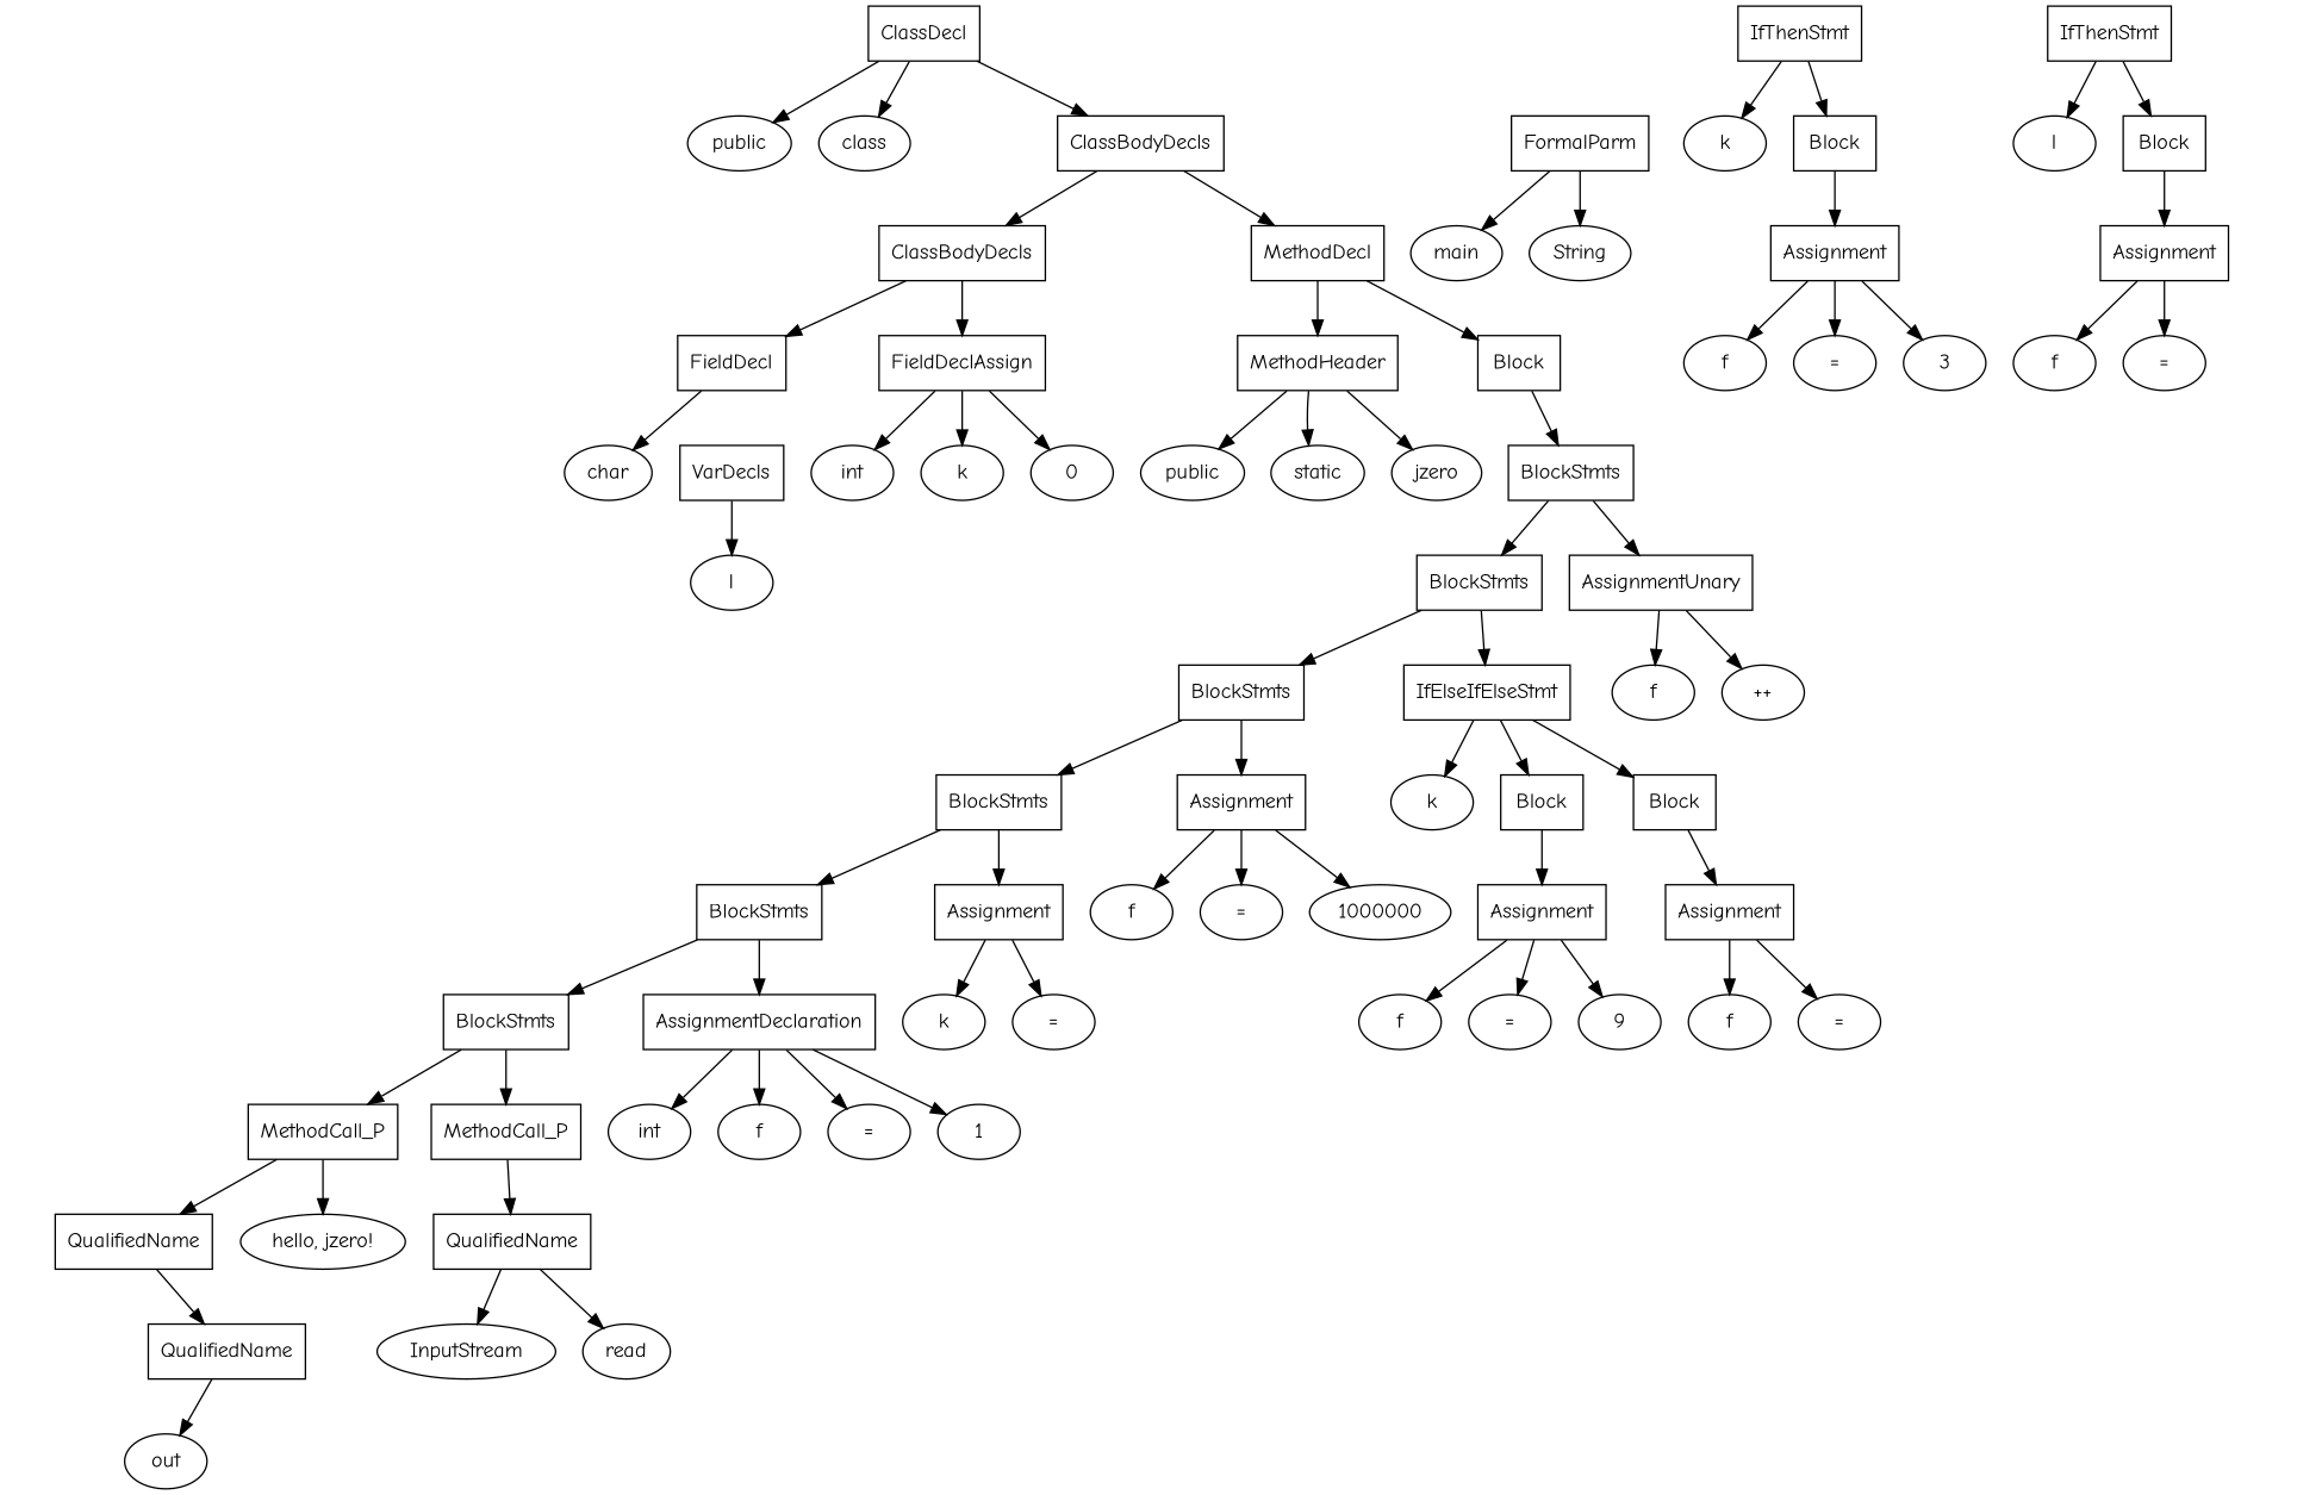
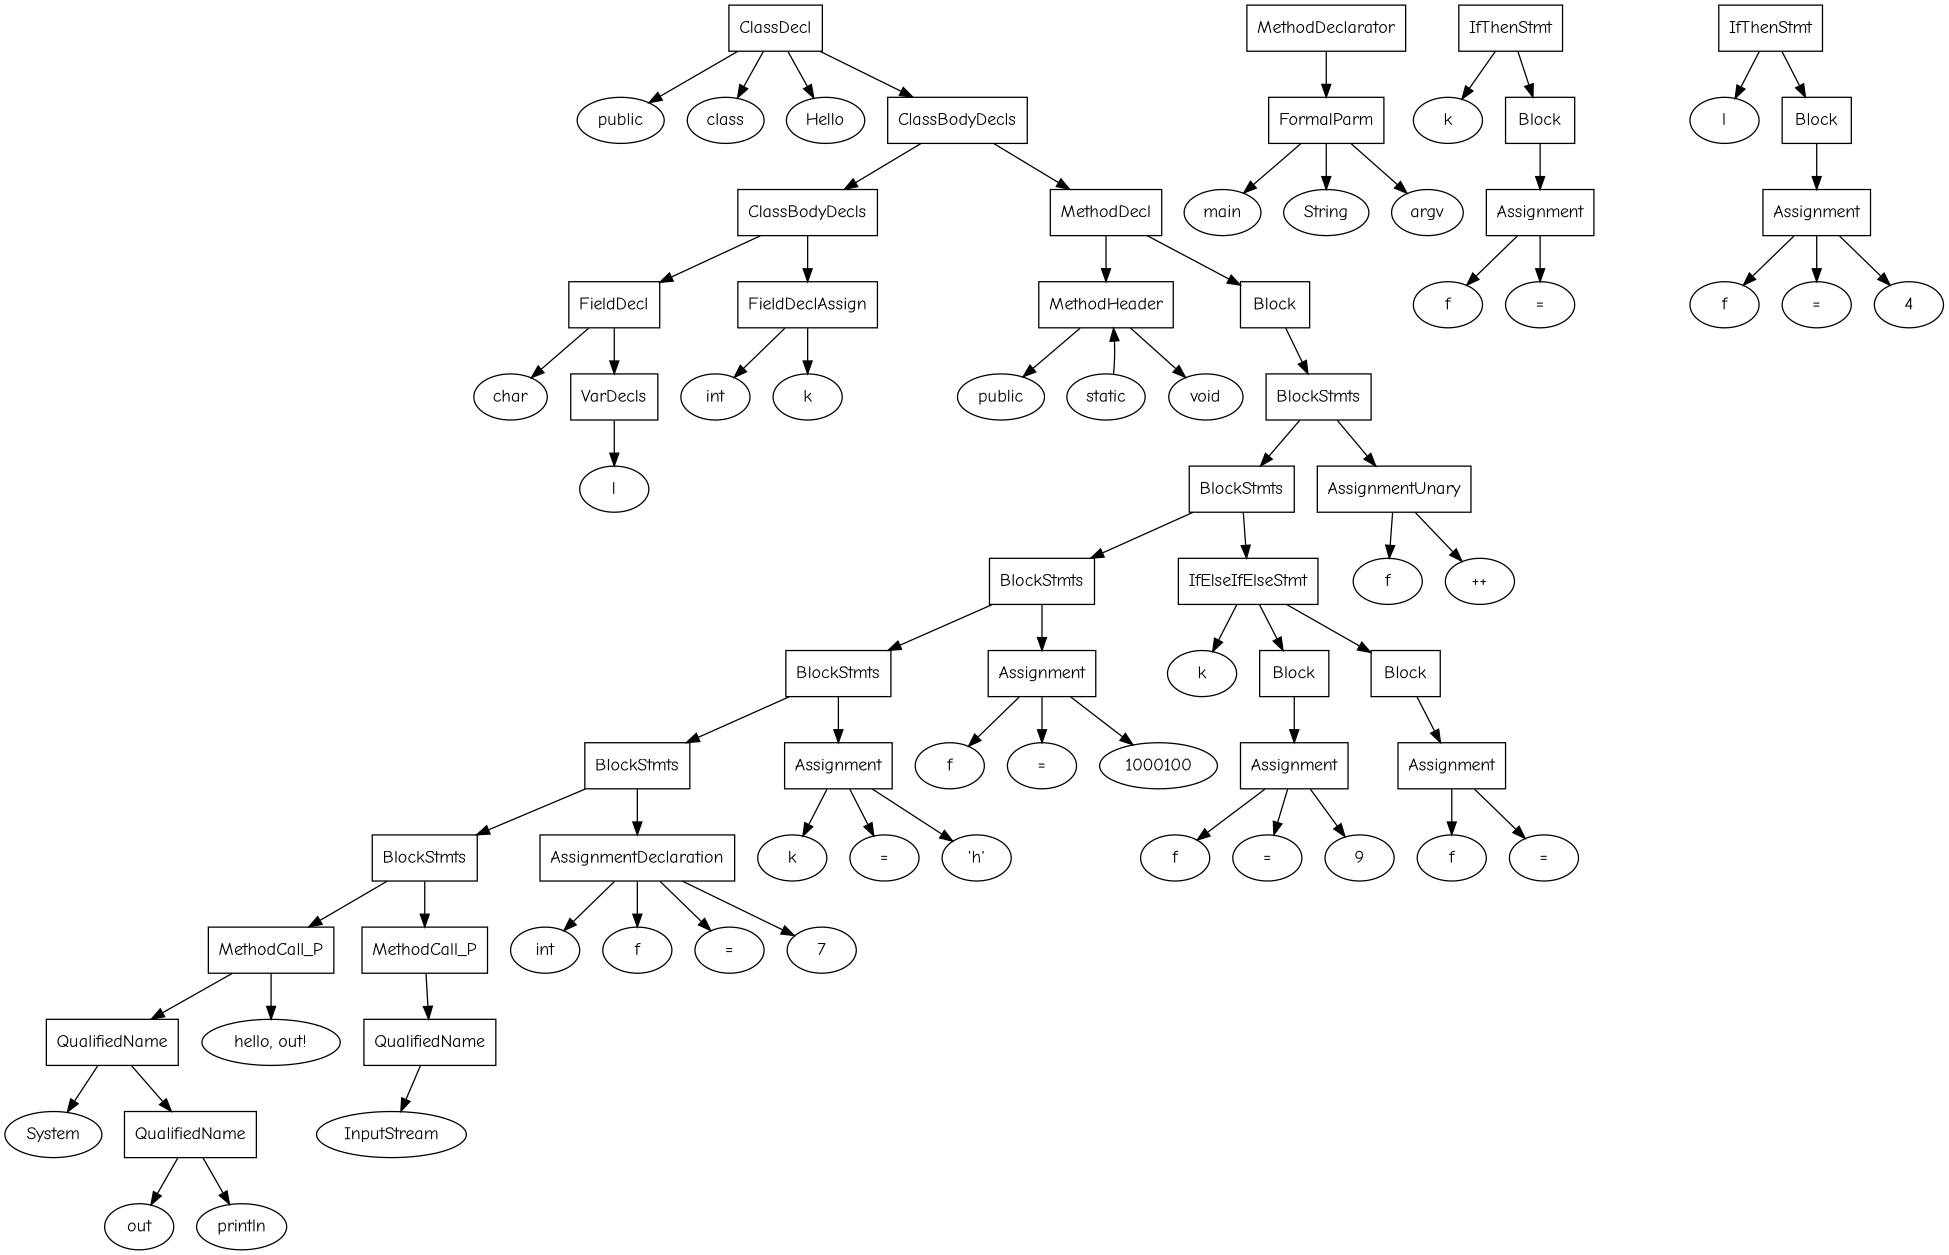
  digraph {
    fontname="Comic Neue"
    node [fontname="Comic Neue"]
    edge [fontname="Comic Neue"]
    n1 [label=ClassDecl shape=rectangle]
    n2 [label=public]
    n3 [label=class]
+   n4 [label=Hello]
    n5 [label=ClassBodyDecls shape=rectangle]
    n6 [label=ClassBodyDecls shape=rectangle]
    n7 [label=MethodDecl shape=rectangle]
    n8 [label=FieldDecl shape=rectangle]
    n9 [label=FieldDeclAssign shape=rectangle]
    n10 [label=MethodHeader shape=rectangle]
    n11 [label=Block shape=rectangle]
    n12 [label=char]
    n13 [label=VarDecls shape=rectangle]
    n14 [label=int]
    n15 [label=k]
-   n16 [label=0]
    n17 [label=l]
    n18 [label=public]
    n19 [label=static]
-   n20 [label=jzero]
+   n20 [label=void]
    n21 [label=BlockStmts shape=rectangle]
+   n22 [label=MethodDeclarator shape=rectangle]
    n23 [label=FormalParm shape=rectangle]
    n24 [label=main]
    n25 [label=String]
+   n26 [label=argv]
    n27 [label=BlockStmts shape=rectangle]
    n28 [label=AssignmentUnary shape=rectangle]
    n29 [label=BlockStmts shape=rectangle]
    n30 [label=IfElseIfElseStmt shape=rectangle]
    n31 [label=f]
    n32 [label="++"]
    n33 [label=BlockStmts shape=rectangle]
    n34 [label=Assignment shape=rectangle]
    n35 [label=k]
    n36 [label=Block shape=rectangle]
    n37 [label=Block shape=rectangle]
    n38 [label=BlockStmts shape=rectangle]
    n39 [label=Assignment shape=rectangle]
    n40 [label=f]
    n41 [label="="]
-   n42 [label=1000000]
+   n42 [label=1000100]
    n43 [label=BlockStmts shape=rectangle]
    n44 [label=AssignmentDeclaration shape=rectangle]
    n45 [label=k]
    n46 [label="="]
+   n47 [label="'h'"]
    n48 [label=MethodCall_P shape=rectangle]
    n49 [label=MethodCall_P shape=rectangle]
    n50 [label=int]
    n51 [label=f]
    n52 [label="="]
-   n53 [label=1]
+   n53 [label=7]
    n54 [label=QualifiedName shape=rectangle]
-   n55 [label="hello, jzero!"]
+   n55 [label="hello, out!"]
    n56 [label=QualifiedName shape=rectangle]
+   n57 [label=System]
    n58 [label=QualifiedName shape=rectangle]
    n59 [label=out]
+   n60 [label=println]
    n61 [label=InputStream]
-   n62 [label=read]
    n63 [label=Assignment shape=rectangle]
    n64 [label=Assignment shape=rectangle]
    n65 [label=f]
    n66 [label="="]
    n67 [label=9]
    n68 [label=IfThenStmt shape=rectangle]
    n69 [label=k]
    n70 [label=Block shape=rectangle]
    n71 [label=IfThenStmt shape=rectangle]
    n72 [label=l]
    n73 [label=Block shape=rectangle]
    n74 [label=Assignment shape=rectangle]
    n75 [label=f]
    n76 [label="="]
-   n77 [label=3]
    n78 [label=Assignment shape=rectangle]
    n79 [label=f]
    n80 [label="="]
+   n81 [label=4]
    n82 [label=f]
    n83 [label="="]
    n1 -> n2
    n1 -> n3
+   n1 -> n4
    n1 -> n5
    n5 -> n6
    n5 -> n7
    n6 -> n8
    n6 -> n9
    n7 -> n10
    n7 -> n11
    n8 -> n12
+   n8 -> n13
    n9 -> n14
    n9 -> n15
-   n9 -> n16
    n10 -> n18
-   n10 -> n19
+   n19 -> n10
    n10 -> n20
    n11 -> n21
    n13 -> n17
    n21 -> n27
    n21 -> n28
+   n22 -> n23
    n23 -> n24
    n23 -> n25
+   n23 -> n26
    n27 -> n29
    n27 -> n30
    n28 -> n31
    n28 -> n32
    n29 -> n33
    n29 -> n34
    n30 -> n35
    n30 -> n36
    n30 -> n37
    n33 -> n38
    n33 -> n39
    n34 -> n40
    n34 -> n41
    n34 -> n42
    n36 -> n63
    n37 -> n64
    n38 -> n43
    n38 -> n44
    n39 -> n45
    n39 -> n46
+   n39 -> n47
    n43 -> n48
    n43 -> n49
    n44 -> n50
    n44 -> n51
    n44 -> n52
    n44 -> n53
    n48 -> n54
    n48 -> n55
    n49 -> n56
+   n54 -> n57
    n54 -> n58
    n56 -> n61
-   n56 -> n62
    n58 -> n59
+   n58 -> n60
    n63 -> n65
    n63 -> n66
    n63 -> n67
    n64 -> n82
    n64 -> n83
    n68 -> n69
    n68 -> n70
    n70 -> n74
    n71 -> n72
    n71 -> n73
    n73 -> n78
    n74 -> n75
    n74 -> n76
-   n74 -> n77
    n78 -> n79
    n78 -> n80
+   n78 -> n81
  }
